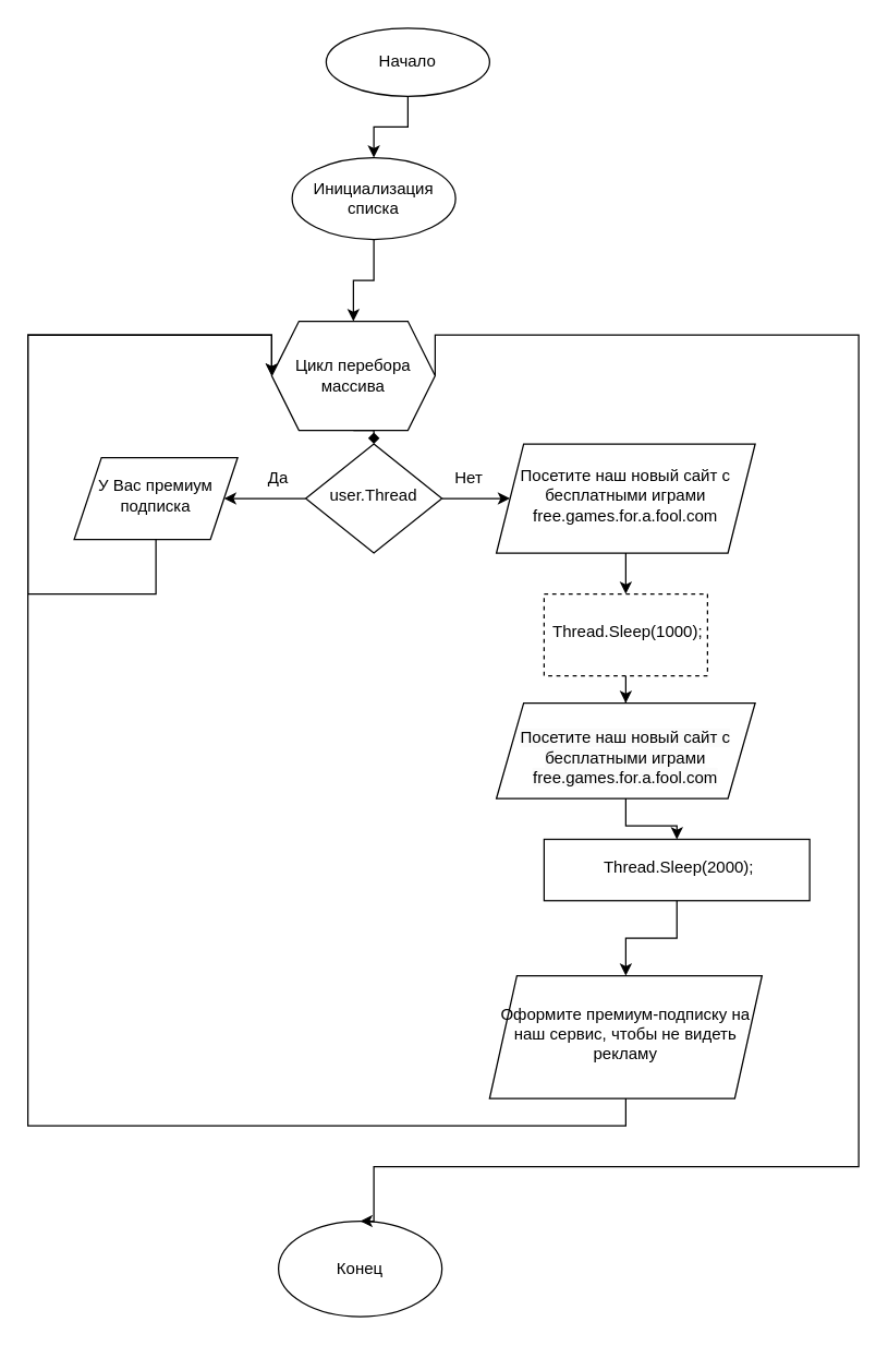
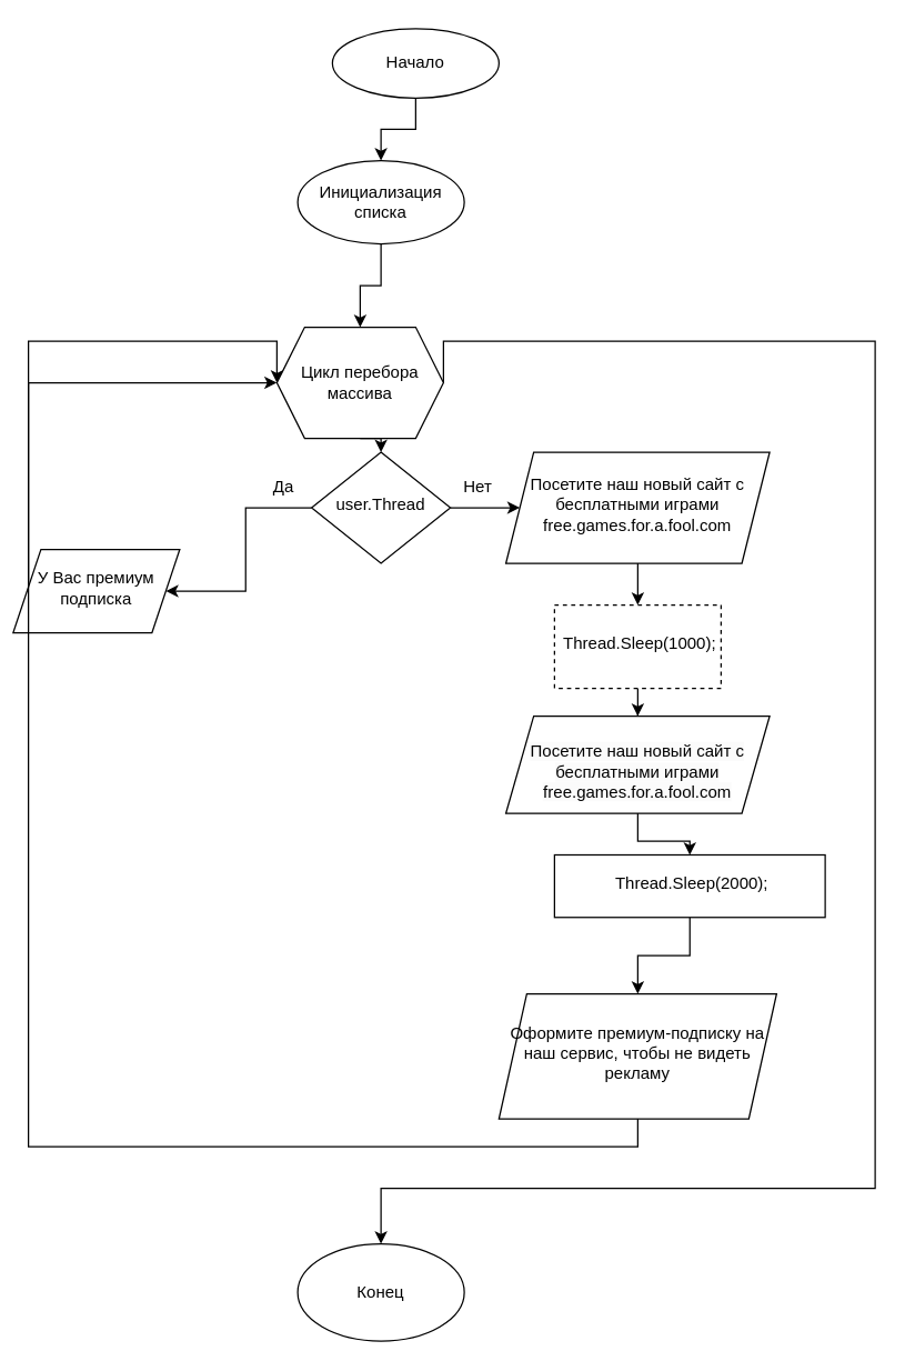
  <mxCell id="0" />
  <mxCell id="1" parent="0" />
  <mxCell id="2" style="edgeStyle=orthogonalEdgeStyle;rounded=0;orthogonalLoop=1;jettySize=auto;html=1;exitX=0.5;exitY=1;exitDx=0;exitDy=0;entryX=0.5;entryY=0;entryDx=0;entryDy=0;" edge="1" parent="1" source="3" target="23"><mxGeometry relative="1" as="geometry" /></mxCell>
  <mxCell id="3" value="Начало" style="ellipse;whiteSpace=wrap;html=1;" parent="1" vertex="1"><mxGeometry x="239" y="20" width="120" height="50" as="geometry" /></mxCell>
  <mxCell id="4" value="" style="edgeStyle=orthogonalEdgeStyle;rounded=0;orthogonalLoop=1;jettySize=auto;html=1;" edge="1" parent="1" source="6" target="8"><mxGeometry relative="1" as="geometry" /></mxCell>
  <mxCell id="5" value="" style="edgeStyle=orthogonalEdgeStyle;rounded=0;orthogonalLoop=1;jettySize=auto;html=1;" edge="1" parent="1" source="6" target="10"><mxGeometry relative="1" as="geometry" /></mxCell>
  <mxCell id="6" value="user.Thread" style="rhombus;whiteSpace=wrap;html=1;shadow=0;fontFamily=Helvetica;fontSize=12;align=center;strokeWidth=1;spacing=6;spacingTop=-4;" vertex="1" parent="1"><mxGeometry x="224" y="325" width="100" height="80" as="geometry" /></mxCell>
  <mxCell id="7" style="edgeStyle=orthogonalEdgeStyle;rounded=0;orthogonalLoop=1;jettySize=auto;html=1;exitX=0.5;exitY=1;exitDx=0;exitDy=0;entryX=0;entryY=0.5;entryDx=0;entryDy=0;" edge="1" parent="1" source="8" target="26"><mxGeometry relative="1" as="geometry"><Array as="points"><mxPoint x="114" y="435" /><mxPoint x="20" y="435" /><mxPoint x="20" y="245" /></Array></mxGeometry></mxCell>
- <mxCell id="8" value="У Вас премиум подписка" style="shape=parallelogram;perimeter=parallelogramPerimeter;whiteSpace=wrap;html=1;fixedSize=1;shadow=0;strokeWidth=1;spacing=6;spacingTop=-4;" vertex="1" parent="1"><mxGeometry x="54" y="335" width="120" height="60" as="geometry" /></mxCell>
+ <mxCell id="8" value="У Вас премиум подписка" style="shape=parallelogram;perimeter=parallelogramPerimeter;whiteSpace=wrap;html=1;fixedSize=1;shadow=0;strokeWidth=1;spacing=6;spacingTop=-4;" vertex="1" parent="1"><mxGeometry x="9" y="395" width="120" height="60" as="geometry" /></mxCell>
  <mxCell id="9" value="" style="edgeStyle=orthogonalEdgeStyle;rounded=0;orthogonalLoop=1;jettySize=auto;html=1;" edge="1" parent="1" source="10" target="12"><mxGeometry relative="1" as="geometry" /></mxCell>
  <mxCell id="10" value="Посетите наш новый сайт с бесплатными играми free.games.for.a.fool.com" style="shape=parallelogram;perimeter=parallelogramPerimeter;whiteSpace=wrap;html=1;fixedSize=1;shadow=0;strokeWidth=1;spacing=6;spacingTop=-4;" vertex="1" parent="1"><mxGeometry x="364" y="325" width="190" height="80" as="geometry" /></mxCell>
  <mxCell id="11" value="" style="edgeStyle=orthogonalEdgeStyle;rounded=0;orthogonalLoop=1;jettySize=auto;html=1;" edge="1" parent="1" source="12" target="14"><mxGeometry relative="1" as="geometry" /></mxCell>
  <mxCell id="12" value="&amp;nbsp;Thread.Sleep(1000);" style="whiteSpace=wrap;html=1;shadow=0;strokeWidth=1;spacing=6;spacingTop=-4;dashed=1;" vertex="1" parent="1"><mxGeometry x="399" y="435" width="120" height="60" as="geometry" /></mxCell>
  <mxCell id="13" value="" style="edgeStyle=orthogonalEdgeStyle;rounded=0;orthogonalLoop=1;jettySize=auto;html=1;entryX=0.5;entryY=0;entryDx=0;entryDy=0;" edge="1" parent="1" source="14" target="16"><mxGeometry relative="1" as="geometry"><mxPoint x="429" y="750" as="targetPoint" /></mxGeometry></mxCell>
  <mxCell id="14" value="&lt;br&gt;&lt;span style=&quot;color: rgb(0, 0, 0); font-family: Helvetica; font-size: 12px; font-style: normal; font-variant-ligatures: normal; font-variant-caps: normal; font-weight: 400; letter-spacing: normal; orphans: 2; text-align: center; text-indent: 0px; text-transform: none; widows: 2; word-spacing: 0px; -webkit-text-stroke-width: 0px; background-color: rgb(251, 251, 251); text-decoration-thickness: initial; text-decoration-style: initial; text-decoration-color: initial; float: none; display: inline !important;&quot;&gt;Посетите наш новый сайт с бесплатными играми free.games.for.a.fool.com&lt;/span&gt;" style="shape=parallelogram;perimeter=parallelogramPerimeter;whiteSpace=wrap;html=1;fixedSize=1;shadow=0;strokeWidth=1;spacing=6;spacingTop=-4;" vertex="1" parent="1"><mxGeometry x="364" y="515" width="190" height="70" as="geometry" /></mxCell>
  <mxCell id="15" value="" style="edgeStyle=orthogonalEdgeStyle;rounded=0;orthogonalLoop=1;jettySize=auto;html=1;" edge="1" parent="1" source="16" target="18"><mxGeometry relative="1" as="geometry" /></mxCell>
  <mxCell id="16" value="&amp;nbsp;Thread.Sleep(2000);" style="whiteSpace=wrap;html=1;shadow=0;strokeWidth=1;spacing=6;spacingTop=-4;" vertex="1" parent="1"><mxGeometry x="399" y="615" width="195" height="45" as="geometry" /></mxCell>
  <mxCell id="17" style="edgeStyle=orthogonalEdgeStyle;rounded=0;orthogonalLoop=1;jettySize=auto;html=1;exitX=0.5;exitY=1;exitDx=0;exitDy=0;entryX=0;entryY=0.5;entryDx=0;entryDy=0;" edge="1" parent="1" source="18" target="26"><mxGeometry relative="1" as="geometry"><Array as="points"><mxPoint x="459" y="825" /><mxPoint x="20" y="825" /><mxPoint x="20" y="245" /></Array></mxGeometry></mxCell>
  <mxCell id="18" value="Оформите премиум-подписку на наш сервис, чтобы не видеть рекламу" style="shape=parallelogram;perimeter=parallelogramPerimeter;whiteSpace=wrap;html=1;fixedSize=1;shadow=0;strokeWidth=1;spacing=6;spacingTop=-4;" vertex="1" parent="1"><mxGeometry x="359" y="715" width="200" height="90" as="geometry" /></mxCell>
- <mxCell id="19" value="Конец" style="ellipse;whiteSpace=wrap;html=1;" vertex="1" parent="1"><mxGeometry x="204" y="895" width="120" height="70" as="geometry" /></mxCell>
+ <mxCell id="19" value="Конец" style="ellipse;whiteSpace=wrap;html=1;" vertex="1" parent="1"><mxGeometry x="214" y="895" width="120" height="70" as="geometry" /></mxCell>
  <mxCell id="20" value="Да" style="text;html=1;strokeColor=none;fillColor=none;align=center;verticalAlign=middle;whiteSpace=wrap;rounded=0;" vertex="1" parent="1"><mxGeometry x="174" y="335" width="60" height="30" as="geometry" /></mxCell>
  <mxCell id="21" value="Нет" style="text;html=1;strokeColor=none;fillColor=none;align=center;verticalAlign=middle;whiteSpace=wrap;rounded=0;" vertex="1" parent="1"><mxGeometry x="314" y="335" width="60" height="30" as="geometry" /></mxCell>
  <mxCell id="22" style="edgeStyle=orthogonalEdgeStyle;rounded=0;orthogonalLoop=1;jettySize=auto;html=1;exitX=0.5;exitY=1;exitDx=0;exitDy=0;entryX=0.5;entryY=0;entryDx=0;entryDy=0;" edge="1" parent="1" source="23" target="26"><mxGeometry relative="1" as="geometry" /></mxCell>
  <mxCell id="23" value="Инициализация списка" style="ellipse;whiteSpace=wrap;html=1;" vertex="1" parent="1"><mxGeometry x="214" y="115" width="120" height="60" as="geometry" /></mxCell>
- <mxCell id="24" style="edgeStyle=orthogonalEdgeStyle;rounded=0;orthogonalLoop=1;jettySize=auto;html=1;exitX=0.5;exitY=1;exitDx=0;exitDy=0;entryX=0.5;entryY=0;entryDx=0;entryDy=0;endArrow=diamond;" edge="1" parent="1" source="26" target="6"><mxGeometry relative="1" as="geometry" /></mxCell>
+ <mxCell id="24" style="edgeStyle=orthogonalEdgeStyle;rounded=0;orthogonalLoop=1;jettySize=auto;html=1;exitX=0.5;exitY=1;exitDx=0;exitDy=0;entryX=0.5;entryY=0;entryDx=0;entryDy=0;" edge="1" parent="1" source="26" target="6"><mxGeometry relative="1" as="geometry" /></mxCell>
  <mxCell id="25" style="edgeStyle=orthogonalEdgeStyle;rounded=0;orthogonalLoop=1;jettySize=auto;html=1;exitX=1;exitY=0.5;exitDx=0;exitDy=0;entryX=0.5;entryY=0;entryDx=0;entryDy=0;" edge="1" parent="1" source="26" target="19"><mxGeometry relative="1" as="geometry"><Array as="points"><mxPoint x="630" y="245" /><mxPoint x="630" y="855" /><mxPoint x="274" y="855" /></Array></mxGeometry></mxCell>
  <mxCell id="26" value="Цикл перебора массива" style="shape=hexagon;perimeter=hexagonPerimeter2;whiteSpace=wrap;html=1;fixedSize=1;" vertex="1" parent="1"><mxGeometry x="199" y="235" width="120" height="80" as="geometry" /></mxCell>
